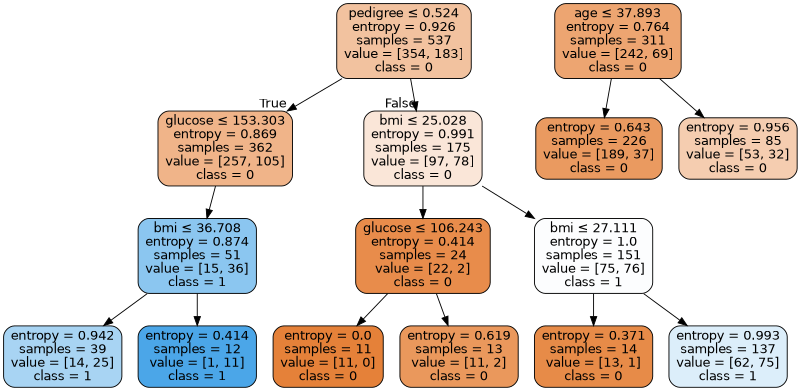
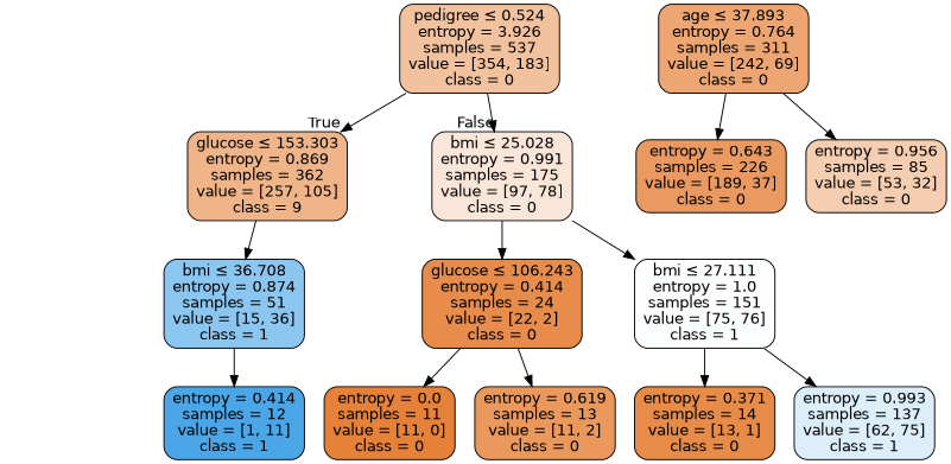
  digraph {
    node [color=black fontname=helvetica shape=box style="filled, rounded"]
    edge [fontname=helvetica]
-   n1 [fillcolor="#e581397b" label=<pedigree &le; 0.524<br/>entropy = 0.926<br/>samples = 537<br/>value = [354, 183]<br/>class = 0>]
-   n2 [fillcolor="#e5813997" label=<glucose &le; 153.303<br/>entropy = 0.869<br/>samples = 362<br/>value = [257, 105]<br/>class = 0>]
+   n1 [fillcolor="#e581397b" label=<pedigree &le; 0.524<br/>entropy = 3.926<br/>samples = 537<br/>value = [354, 183]<br/>class = 0>]
+   n2 [fillcolor="#e5813997" label=<glucose &le; 153.303<br/>entropy = 0.869<br/>samples = 362<br/>value = [257, 105]<br/>class = 9>]
    n3 [fillcolor="#e5813932" label=<bmi &le; 25.028<br/>entropy = 0.991<br/>samples = 175<br/>value = [97, 78]<br/>class = 0>]
    n4 [fillcolor="#399de595" label=<bmi &le; 36.708<br/>entropy = 0.874<br/>samples = 51<br/>value = [15, 36]<br/>class = 1>]
    n5 [fillcolor="#e58139e8" label=<glucose &le; 106.243<br/>entropy = 0.414<br/>samples = 24<br/>value = [22, 2]<br/>class = 0>]
    n6 [fillcolor="#399de503" label=<bmi &le; 27.111<br/>entropy = 1.0<br/>samples = 151<br/>value = [75, 76]<br/>class = 1>]
    n7 [fillcolor="#e58139b6" label=<age &le; 37.893<br/>entropy = 0.764<br/>samples = 311<br/>value = [242, 69]<br/>class = 0>]
    n8 [fillcolor="#e58139cd" label=<entropy = 0.643<br/>samples = 226<br/>value = [189, 37]<br/>class = 0>]
    n9 [fillcolor="#e5813965" label=<entropy = 0.956<br/>samples = 85<br/>value = [53, 32]<br/>class = 0>]
-   n10 [fillcolor="#399de570" label=<entropy = 0.942<br/>samples = 39<br/>value = [14, 25]<br/>class = 1>]
    n11 [fillcolor="#399de5e8" label=<entropy = 0.414<br/>samples = 12<br/>value = [1, 11]<br/>class = 1>]
    n12 [fillcolor="#e58139ff" label=<entropy = 0.0<br/>samples = 11<br/>value = [11, 0]<br/>class = 0>]
    n13 [fillcolor="#e58139d1" label=<entropy = 0.619<br/>samples = 13<br/>value = [11, 2]<br/>class = 0>]
    n14 [fillcolor="#e58139eb" label=<entropy = 0.371<br/>samples = 14<br/>value = [13, 1]<br/>class = 0>]
    n15 [fillcolor="#399de52c" label=<entropy = 0.993<br/>samples = 137<br/>value = [62, 75]<br/>class = 1>]
    n1 -> n2 [headlabel=True labelangle=45 labeldistance=2.5]
    n1 -> n3 [headlabel=False labelangle=-45 labeldistance=2.5]
    n2 -> n4
    n3 -> n5
    n3 -> n6
-   n4 -> n10
    n4 -> n11
    n5 -> n12
    n5 -> n13
    n6 -> n14
    n6 -> n15
    n7 -> n8
    n7 -> n9
  }
